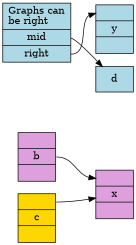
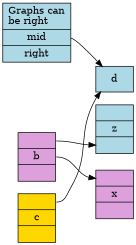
  digraph {
    rankdir=LR
    node [fillcolor=lightblue shape=record style=filled]
    n1 [label="<bala> Graphs can\lbe right\l|<f1> mid|<f2> right"]
-   n2 [label="<p1>   | y |<p2>   "]
    d
    n4 [fillcolor=plum label="<left>   |<mid> b |   "]
    n5 [fillcolor=plum label="<p1>   | x |<p2>   "]
+   n6 [label="   | z |<p2>   "]
    n7 [fillcolor=gold label="<p1>   | c |<p2>   "]
-   n1 -> n2 [headport=p1 tailport=f2]
    n1 -> d [tailport=f1]
    n4 -> n5 [headport=p1 tailport=mid]
-   n7 -> n5 [tailport=p1]
+   n4 -> n6 [headport=p2 tailport=left]
+   n7 -> d [tailport=p1]
  }
